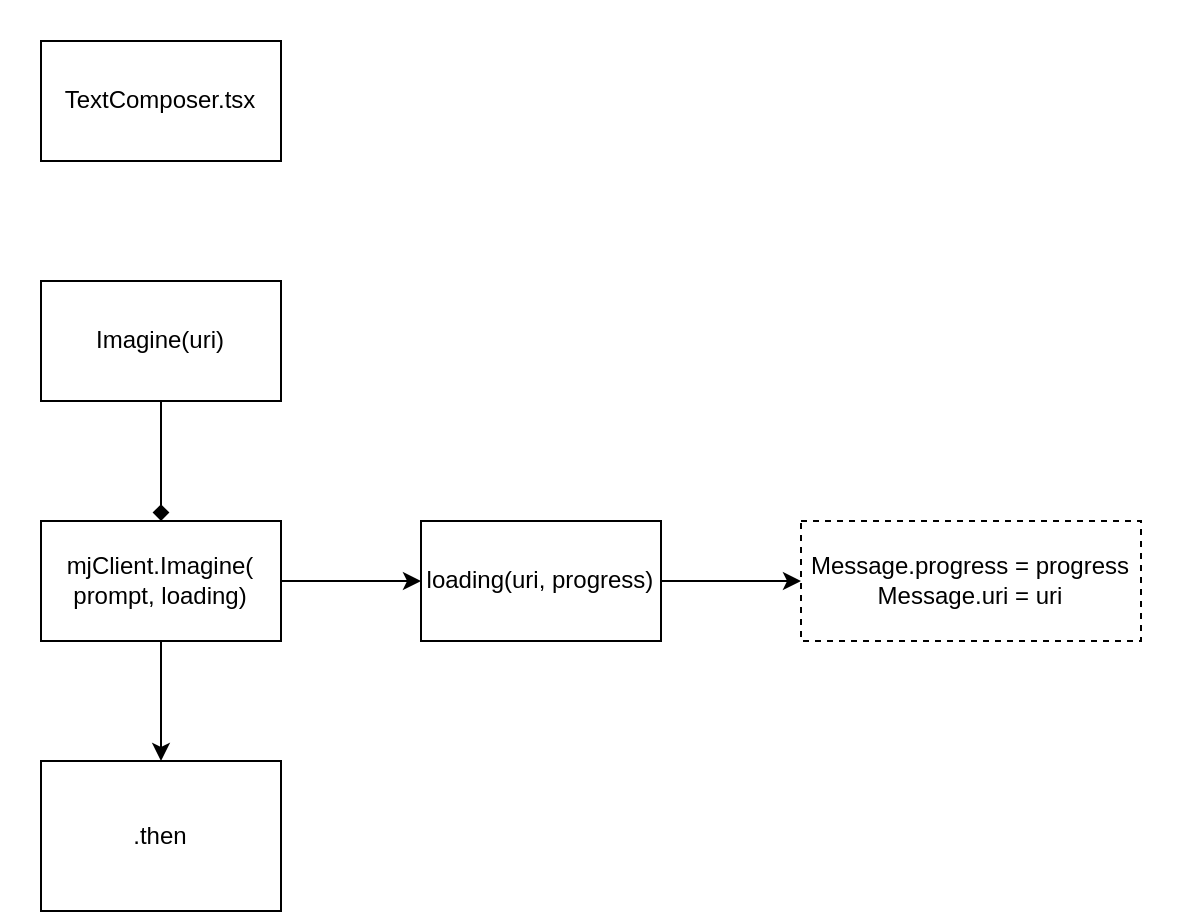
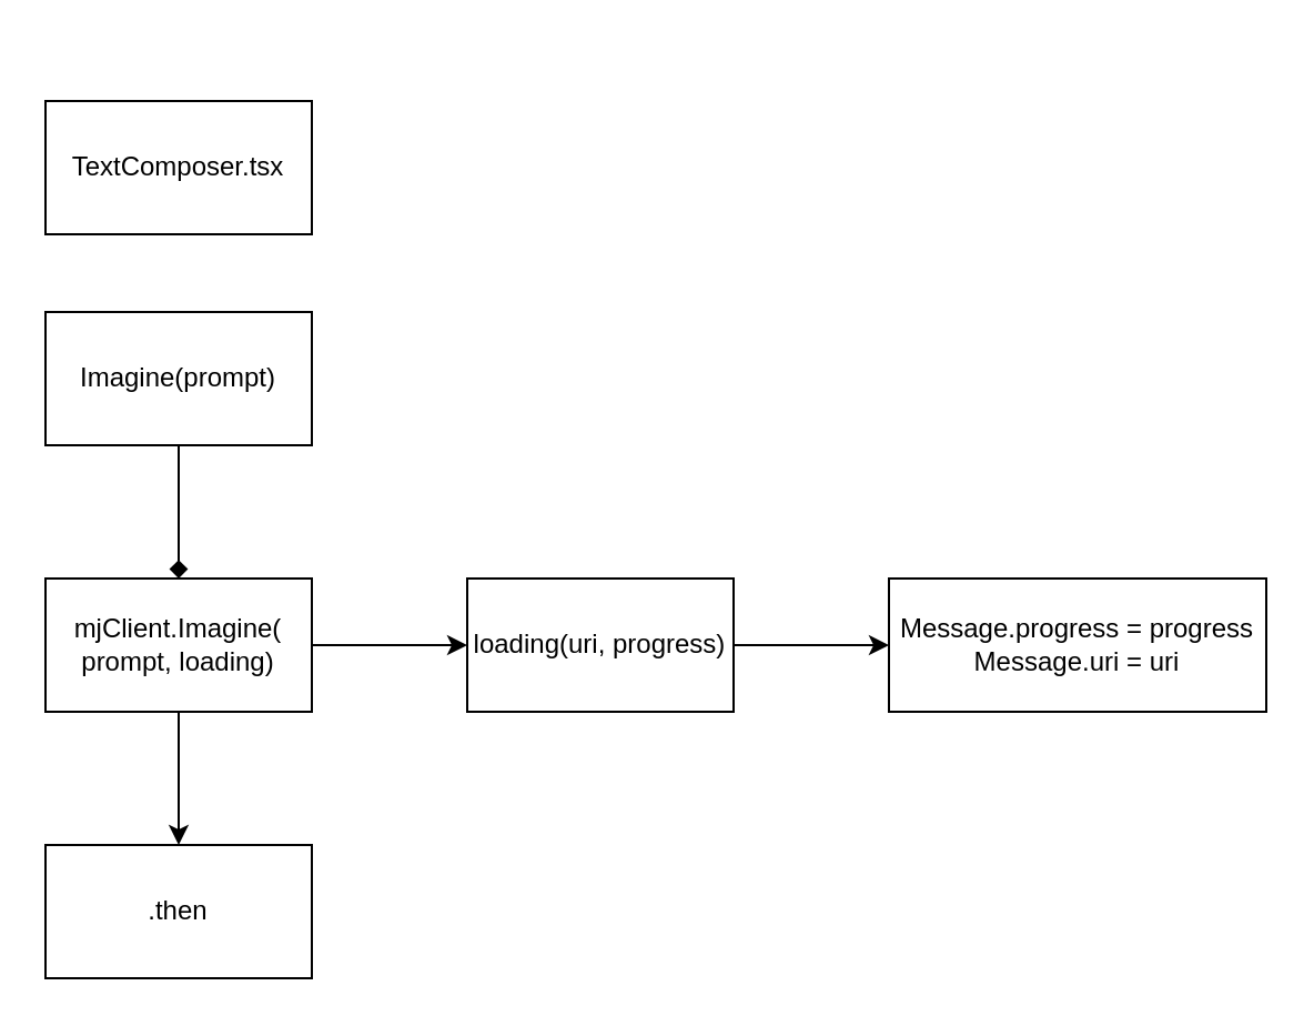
  <mxCell id="0" />
  <mxCell id="1" parent="0" />
- <mxCell id="2" value="TextComposer.tsx" style="rounded=0;whiteSpace=wrap;html=1;" vertex="1" parent="1"><mxGeometry x="20" y="20" width="120" height="60" as="geometry" /></mxCell>
+ <mxCell id="2" value="TextComposer.tsx" style="rounded=0;whiteSpace=wrap;html=1;" vertex="1" parent="1"><mxGeometry x="20" y="45" width="120" height="60" as="geometry" /></mxCell>
  <mxCell id="3" value="" style="edgeStyle=none;html=1;endArrow=diamond;" edge="1" parent="1" source="4" target="7"><mxGeometry relative="1" as="geometry" /></mxCell>
- <mxCell id="4" value="Imagine(uri)" style="whiteSpace=wrap;html=1;rounded=0;" vertex="1" parent="1"><mxGeometry x="20" y="140" width="120" height="60" as="geometry" /></mxCell>
+ <mxCell id="4" value="Imagine(prompt)" style="whiteSpace=wrap;html=1;rounded=0;" vertex="1" parent="1"><mxGeometry x="20" y="140" width="120" height="60" as="geometry" /></mxCell>
  <mxCell id="5" value="" style="edgeStyle=none;html=1;" edge="1" parent="1" source="7" target="9"><mxGeometry relative="1" as="geometry" /></mxCell>
  <mxCell id="6" value="" style="edgeStyle=none;html=1;" edge="1" parent="1" source="7" target="11"><mxGeometry relative="1" as="geometry" /></mxCell>
  <mxCell id="7" value="mjClient.Imagine(&lt;br&gt;prompt, loading)" style="whiteSpace=wrap;html=1;rounded=0;" vertex="1" parent="1"><mxGeometry x="20" y="260" width="120" height="60" as="geometry" /></mxCell>
  <mxCell id="8" value="" style="edgeStyle=none;html=1;" edge="1" parent="1" source="9" target="10"><mxGeometry relative="1" as="geometry" /></mxCell>
  <mxCell id="9" value="loading(uri, progress)" style="whiteSpace=wrap;html=1;rounded=0;" vertex="1" parent="1"><mxGeometry x="210" y="260" width="120" height="60" as="geometry" /></mxCell>
- <mxCell id="10" value="Message.progress = progress&lt;br&gt;Message.uri = uri" style="whiteSpace=wrap;html=1;rounded=0;dashed=1;" vertex="1" parent="1"><mxGeometry x="400" y="260" width="170" height="60" as="geometry" /></mxCell>
- <mxCell id="11" value=".then" style="whiteSpace=wrap;html=1;rounded=0;" vertex="1" parent="1"><mxGeometry x="20" y="380" width="120" height="75" as="geometry" /></mxCell>
+ <mxCell id="10" value="Message.progress = progress&lt;br&gt;Message.uri = uri" style="whiteSpace=wrap;html=1;rounded=0;" vertex="1" parent="1"><mxGeometry x="400" y="260" width="170" height="60" as="geometry" /></mxCell>
+ <mxCell id="11" value=".then" style="whiteSpace=wrap;html=1;rounded=0;" vertex="1" parent="1"><mxGeometry x="20" y="380" width="120" height="60" as="geometry" /></mxCell>
